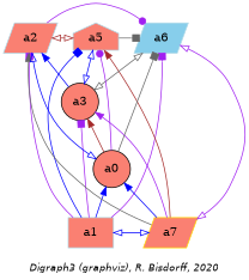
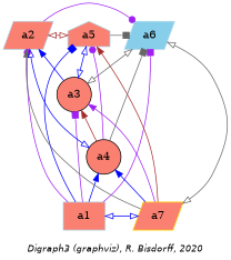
  digraph {
    fontname="Helvetica-Oblique"
    fontsize=12
    label="\nDigraph3 (graphviz), R. Bisdorff, 2020"
    node [color=lightblue fillcolor=salmon shape=parallelogram style=filled]
    edge [color=blue dir=forward]
    n1 [label=a1 shape=box]
    n2 [color=gold label=a7]
    n3 [label=a2]
    n4 [label=a5 shape=house]
    n5 [fillcolor=skyblue label=a6]
    n6 [label=a3 shape=circle color=""]
-   n7 [label=a0 shape=circle color=""]
+   n7 [label=a4 shape=circle color=""]
    subgraph sub_1 {
      rank=max
      n1
      n2
    }
    subgraph sub_2 {
      rank=min
      n3
      n4
      n5
    }
    n1 -> n2 [arrowhead=empty arrowtail=empty dir=both]
-   n1 -> n3 [arrowhead=box color=purple]
+   n1 -> n3 [arrowhead=dot color=purple]
    n1 -> n4 [arrowhead=box]
    n1 -> n5 [arrowhead=box color=purple]
    n1 -> n6 [arrowhead=box color=purple]
    n1 -> n7 [arrowhead=normal]
    n3 -> n2 [color=gray40 dir=back]
    n3 -> n4 [arrowhead=empty arrowtail=empty color=brown dir=both]
    n3 -> n5 [arrowhead=dot color=purple]
    n3 -> n6 [dir=back]
    n3 -> n7 [arrowhead=empty arrowtail=empty dir=both]
    n4 -> n2 [color=brown dir=back]
    n4 -> n5 [arrowhead=box color=gray40]
-   n5 -> n2 [arrowhead=empty arrowtail=empty color=purple dir=both]
+   n5 -> n2 [arrowhead=empty arrowtail=empty color=gray40 dir=both]
    n6 -> n2 [color=purple dir=back]
    n6 -> n4 [arrowhead=empty arrowtail=empty dir=both]
    n6 -> n5 [arrowhead=empty arrowtail=empty color=gray40 dir=both]
    n6 -> n7 [color=brown dir=back]
    n7 -> n2 [dir=back]
    n7 -> n4 [arrowhead=dot color=purple]
    n7 -> n5 [arrowhead=box color=gray40]
  }
